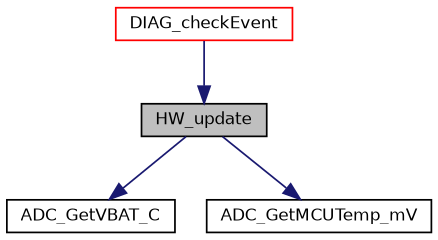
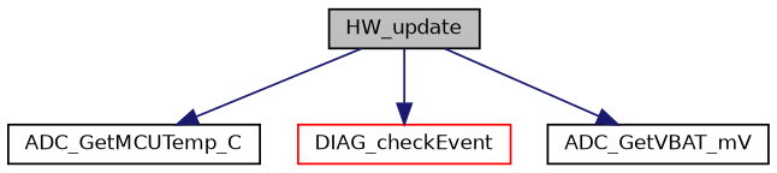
  digraph {
    rankdir=TB
    node [color=black fillcolor=white fontname=Helvetica fontsize=10 shape=record style=filled]
    edge [color=midnightblue fontname=Helvetica fontsize=10 labelfontname=Helvetica labelfontsize=10 style=solid]
    n1 [fillcolor=grey75 fontcolor=black height=0.2 label=HW_update width=0.4]
-   n2 [height=0.2 label=ADC_GetVBAT_C width=0.4]
+   n2 [height=0.2 label=ADC_GetMCUTemp_C width=0.4]
    n3 [color=red height=0.2 label=DIAG_checkEvent width=0.4]
-   n4 [height=0.2 label=ADC_GetMCUTemp_mV width=0.4]
+   n4 [height=0.2 label=ADC_GetVBAT_mV width=0.4]
    n1 -> n2
-   n3 -> n1
+   n1 -> n3
    n1 -> n4
  }
